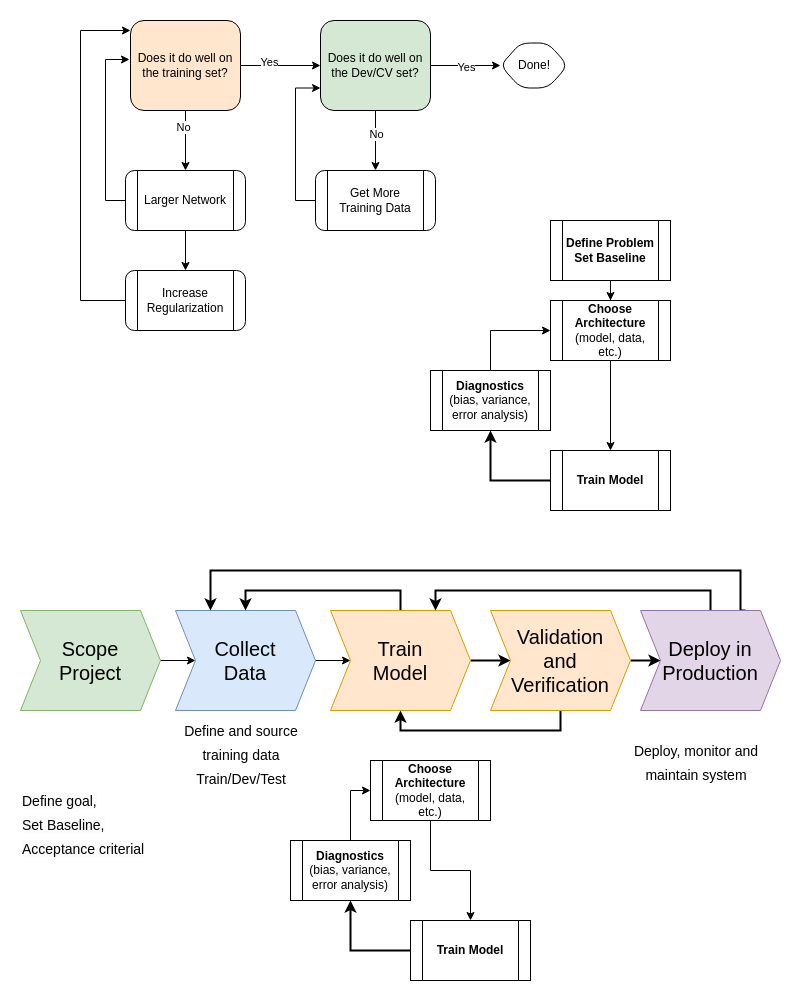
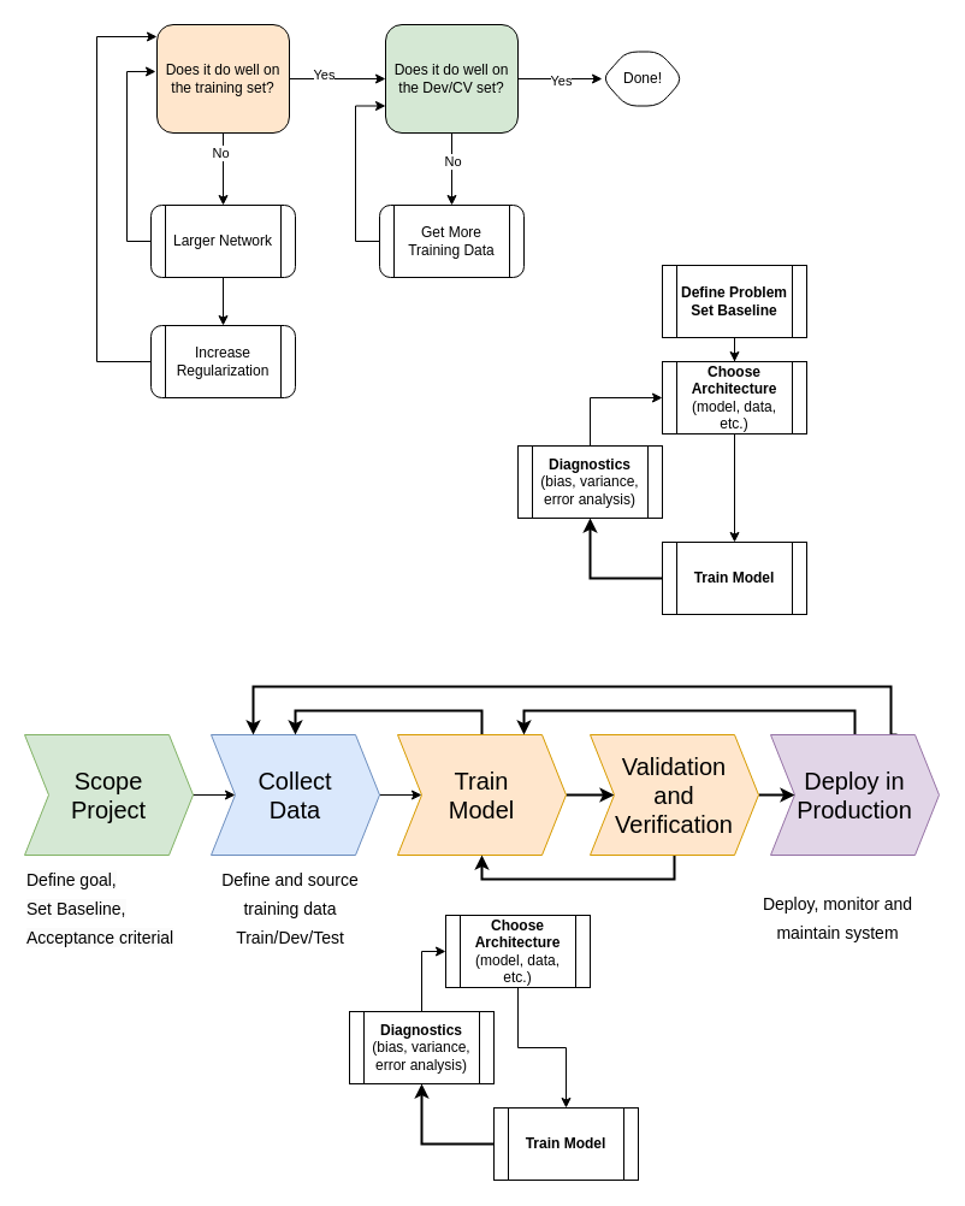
  <mxCell id="0" />
  <mxCell id="1" parent="0" />
  <mxCell id="2" value="" style="edgeStyle=orthogonalEdgeStyle;rounded=0;orthogonalLoop=1;jettySize=auto;html=1;" parent="1" source="6" target="11" edge="1"><mxGeometry relative="1" as="geometry" /></mxCell>
  <mxCell id="3" value="Yes" style="edgeLabel;html=1;align=center;verticalAlign=middle;resizable=0;points=[];" parent="2" vertex="1" connectable="0"><mxGeometry x="-0.3" y="4" relative="1" as="geometry"><mxPoint as="offset" /></mxGeometry></mxCell>
  <mxCell id="4" value="" style="edgeStyle=orthogonalEdgeStyle;rounded=0;orthogonalLoop=1;jettySize=auto;html=1;" parent="1" source="6" target="17" edge="1"><mxGeometry relative="1" as="geometry" /></mxCell>
  <mxCell id="5" value="No" style="edgeLabel;html=1;align=center;verticalAlign=middle;resizable=0;points=[];" parent="4" vertex="1" connectable="0"><mxGeometry x="-0.467" y="-3" relative="1" as="geometry"><mxPoint as="offset" /></mxGeometry></mxCell>
  <mxCell id="6" value="Does it do well on the training set?" style="rounded=1;whiteSpace=wrap;html=1;fontSize=12;glass=0;strokeWidth=1;shadow=0;fillColor=#ffe6cc;" parent="1" vertex="1"><mxGeometry x="130" y="20" width="110" height="90" as="geometry" /></mxCell>
  <mxCell id="7" value="" style="edgeStyle=orthogonalEdgeStyle;rounded=0;orthogonalLoop=1;jettySize=auto;html=1;" parent="1" source="11" target="12" edge="1"><mxGeometry relative="1" as="geometry" /></mxCell>
  <mxCell id="8" value="Yes" style="edgeLabel;html=1;align=center;verticalAlign=middle;resizable=0;points=[];" parent="7" vertex="1" connectable="0"><mxGeometry y="-1" relative="1" as="geometry"><mxPoint as="offset" /></mxGeometry></mxCell>
  <mxCell id="9" value="" style="edgeStyle=orthogonalEdgeStyle;rounded=0;orthogonalLoop=1;jettySize=auto;html=1;" parent="1" source="11" target="14" edge="1"><mxGeometry relative="1" as="geometry" /></mxCell>
  <mxCell id="10" value="No" style="edgeLabel;html=1;align=center;verticalAlign=middle;resizable=0;points=[];" parent="9" vertex="1" connectable="0"><mxGeometry x="-0.233" relative="1" as="geometry"><mxPoint as="offset" /></mxGeometry></mxCell>
  <mxCell id="11" value="Does it do well on the Dev/CV set?" style="rounded=1;whiteSpace=wrap;html=1;fontSize=12;glass=0;strokeWidth=1;shadow=0;fillColor=#d5e8d4;" parent="1" vertex="1"><mxGeometry x="320" y="20" width="110" height="90" as="geometry" /></mxCell>
  <mxCell id="12" value="Done!" style="shape=hexagon;perimeter=hexagonPerimeter2;whiteSpace=wrap;html=1;fixedSize=1;rounded=1;glass=0;strokeWidth=1;shadow=0;" parent="1" vertex="1"><mxGeometry x="500" y="42.5" width="67.5" height="45" as="geometry" /></mxCell>
  <mxCell id="13" style="edgeStyle=orthogonalEdgeStyle;rounded=0;orthogonalLoop=1;jettySize=auto;html=1;exitX=0;exitY=0.5;exitDx=0;exitDy=0;entryX=0;entryY=0.75;entryDx=0;entryDy=0;" parent="1" source="14" target="11" edge="1"><mxGeometry relative="1" as="geometry" /></mxCell>
  <mxCell id="14" value="Get More Training Data" style="shape=process;whiteSpace=wrap;html=1;backgroundOutline=1;rounded=1;glass=0;strokeWidth=1;shadow=0;" parent="1" vertex="1"><mxGeometry x="315" y="170" width="120" height="60" as="geometry" /></mxCell>
  <mxCell id="15" style="edgeStyle=orthogonalEdgeStyle;rounded=0;orthogonalLoop=1;jettySize=auto;html=1;exitX=0;exitY=0.5;exitDx=0;exitDy=0;entryX=-0.009;entryY=0.433;entryDx=0;entryDy=0;entryPerimeter=0;" parent="1" source="17" target="6" edge="1"><mxGeometry relative="1" as="geometry" /></mxCell>
  <mxCell id="16" value="" style="edgeStyle=orthogonalEdgeStyle;rounded=0;orthogonalLoop=1;jettySize=auto;html=1;" parent="1" source="17" target="19" edge="1"><mxGeometry relative="1" as="geometry" /></mxCell>
  <mxCell id="17" value="Larger Network" style="shape=process;whiteSpace=wrap;html=1;backgroundOutline=1;rounded=1;glass=0;strokeWidth=1;shadow=0;" parent="1" vertex="1"><mxGeometry x="125" y="170" width="120" height="60" as="geometry" /></mxCell>
  <mxCell id="18" style="edgeStyle=orthogonalEdgeStyle;rounded=0;orthogonalLoop=1;jettySize=auto;html=1;exitX=0;exitY=0.5;exitDx=0;exitDy=0;entryX=0;entryY=0.111;entryDx=0;entryDy=0;entryPerimeter=0;" parent="1" source="19" target="6" edge="1"><mxGeometry relative="1" as="geometry"><Array as="points"><mxPoint x="80" y="300" /><mxPoint x="80" y="30" /></Array></mxGeometry></mxCell>
  <mxCell id="19" value="Increase Regularization" style="shape=process;whiteSpace=wrap;html=1;backgroundOutline=1;rounded=1;glass=0;strokeWidth=1;shadow=0;" parent="1" vertex="1"><mxGeometry x="125" y="270" width="120" height="60" as="geometry" /></mxCell>
  <mxCell id="20" value="" style="edgeStyle=orthogonalEdgeStyle;rounded=0;orthogonalLoop=1;jettySize=auto;html=1;" parent="1" source="21" target="23" edge="1"><mxGeometry relative="1" as="geometry" /></mxCell>
  <mxCell id="21" value="&lt;b&gt;Define Problem&lt;br&gt;Set Baseline&lt;/b&gt;" style="shape=process;whiteSpace=wrap;html=1;backgroundOutline=1;" parent="1" vertex="1"><mxGeometry x="550" y="220" width="120" height="60" as="geometry" /></mxCell>
  <mxCell id="22" value="" style="edgeStyle=orthogonalEdgeStyle;rounded=0;orthogonalLoop=1;jettySize=auto;html=1;" parent="1" source="23" target="25" edge="1"><mxGeometry relative="1" as="geometry" /></mxCell>
  <mxCell id="23" value="&lt;b&gt;Choose Architecture&lt;/b&gt;&lt;br&gt;(model, data, etc.)" style="shape=process;whiteSpace=wrap;html=1;backgroundOutline=1;" parent="1" vertex="1"><mxGeometry x="550" y="300" width="120" height="60" as="geometry" /></mxCell>
  <mxCell id="24" style="edgeStyle=orthogonalEdgeStyle;rounded=0;orthogonalLoop=1;jettySize=auto;html=1;exitX=0;exitY=0.5;exitDx=0;exitDy=0;strokeWidth=2;fontSize=20;" edge="1" parent="1" source="25" target="27"><mxGeometry relative="1" as="geometry" /></mxCell>
  <mxCell id="25" value="&lt;b&gt;Train Model&lt;/b&gt;" style="shape=process;whiteSpace=wrap;html=1;backgroundOutline=1;" parent="1" vertex="1"><mxGeometry x="550" y="450" width="120" height="60" as="geometry" /></mxCell>
  <mxCell id="26" style="edgeStyle=orthogonalEdgeStyle;rounded=0;orthogonalLoop=1;jettySize=auto;html=1;exitX=0.5;exitY=0;exitDx=0;exitDy=0;entryX=0;entryY=0.5;entryDx=0;entryDy=0;" parent="1" source="27" target="23" edge="1"><mxGeometry relative="1" as="geometry" /></mxCell>
  <mxCell id="27" value="&lt;b&gt;Diagnostics&lt;/b&gt;&lt;br&gt;(bias, variance, error analysis)" style="shape=process;whiteSpace=wrap;html=1;backgroundOutline=1;" parent="1" vertex="1"><mxGeometry x="430" y="370" width="120" height="60" as="geometry" /></mxCell>
  <mxCell id="28" value="" style="edgeStyle=orthogonalEdgeStyle;rounded=0;orthogonalLoop=1;jettySize=auto;html=1;fontSize=14;" edge="1" parent="1" source="29" target="31"><mxGeometry relative="1" as="geometry" /></mxCell>
  <mxCell id="29" value="Scope &lt;br&gt;Project" style="shape=step;perimeter=stepPerimeter;whiteSpace=wrap;html=1;fixedSize=1;fillColor=#d5e8d4;strokeColor=#82b366;fontSize=20;" vertex="1" parent="1"><mxGeometry x="20" y="610" width="140" height="100" as="geometry" /></mxCell>
  <mxCell id="30" value="" style="edgeStyle=orthogonalEdgeStyle;rounded=0;orthogonalLoop=1;jettySize=auto;html=1;fontSize=20;" edge="1" parent="1" source="31" target="36"><mxGeometry relative="1" as="geometry" /></mxCell>
  <mxCell id="31" value="Collect&lt;br&gt;Data" style="shape=step;perimeter=stepPerimeter;whiteSpace=wrap;html=1;fixedSize=1;fillColor=#dae8fc;strokeColor=#6c8ebf;fontSize=20;" vertex="1" parent="1"><mxGeometry x="175" y="610" width="140" height="100" as="geometry" /></mxCell>
- <mxCell id="32" value="&lt;span style=&quot;color: rgb(0, 0, 0); font-family: Helvetica; font-size: 14px; font-style: normal; font-variant-ligatures: normal; font-variant-caps: normal; font-weight: 400; letter-spacing: normal; orphans: 2; text-align: center; text-indent: 0px; text-transform: none; widows: 2; word-spacing: 0px; -webkit-text-stroke-width: 0px; background-color: rgb(251, 251, 251); text-decoration-thickness: initial; text-decoration-style: initial; text-decoration-color: initial; float: none; display: inline !important;&quot;&gt;Define goal,&lt;/span&gt;&lt;br style=&quot;border-color: var(--border-color); color: rgb(0, 0, 0); font-family: Helvetica; font-size: 14px; font-style: normal; font-variant-ligatures: normal; font-variant-caps: normal; font-weight: 400; letter-spacing: normal; orphans: 2; text-align: center; text-indent: 0px; text-transform: none; widows: 2; word-spacing: 0px; -webkit-text-stroke-width: 0px; background-color: rgb(251, 251, 251); text-decoration-thickness: initial; text-decoration-style: initial; text-decoration-color: initial;&quot;&gt;&lt;span style=&quot;color: rgb(0, 0, 0); font-family: Helvetica; font-size: 14px; font-style: normal; font-variant-ligatures: normal; font-variant-caps: normal; font-weight: 400; letter-spacing: normal; orphans: 2; text-align: center; text-indent: 0px; text-transform: none; widows: 2; word-spacing: 0px; -webkit-text-stroke-width: 0px; background-color: rgb(251, 251, 251); text-decoration-thickness: initial; text-decoration-style: initial; text-decoration-color: initial; float: none; display: inline !important;&quot;&gt;Set Baseline,&lt;/span&gt;&lt;br style=&quot;border-color: var(--border-color); color: rgb(0, 0, 0); font-family: Helvetica; font-size: 14px; font-style: normal; font-variant-ligatures: normal; font-variant-caps: normal; font-weight: 400; letter-spacing: normal; orphans: 2; text-align: center; text-indent: 0px; text-transform: none; widows: 2; word-spacing: 0px; -webkit-text-stroke-width: 0px; background-color: rgb(251, 251, 251); text-decoration-thickness: initial; text-decoration-style: initial; text-decoration-color: initial;&quot;&gt;&lt;span style=&quot;color: rgb(0, 0, 0); font-family: Helvetica; font-size: 14px; font-style: normal; font-variant-ligatures: normal; font-variant-caps: normal; font-weight: 400; letter-spacing: normal; orphans: 2; text-align: center; text-indent: 0px; text-transform: none; widows: 2; word-spacing: 0px; -webkit-text-stroke-width: 0px; background-color: rgb(251, 251, 251); text-decoration-thickness: initial; text-decoration-style: initial; text-decoration-color: initial; float: none; display: inline !important;&quot;&gt;Acceptance criterial&lt;/span&gt;" style="text;whiteSpace=wrap;html=1;fontSize=20;" vertex="1" parent="1"><mxGeometry x="20" y="780" width="130" height="80" as="geometry" /></mxCell>
+ <mxCell id="32" value="&lt;span style=&quot;color: rgb(0, 0, 0); font-family: Helvetica; font-size: 14px; font-style: normal; font-variant-ligatures: normal; font-variant-caps: normal; font-weight: 400; letter-spacing: normal; orphans: 2; text-align: center; text-indent: 0px; text-transform: none; widows: 2; word-spacing: 0px; -webkit-text-stroke-width: 0px; background-color: rgb(251, 251, 251); text-decoration-thickness: initial; text-decoration-style: initial; text-decoration-color: initial; float: none; display: inline !important;&quot;&gt;Define goal,&lt;/span&gt;&lt;br style=&quot;border-color: var(--border-color); color: rgb(0, 0, 0); font-family: Helvetica; font-size: 14px; font-style: normal; font-variant-ligatures: normal; font-variant-caps: normal; font-weight: 400; letter-spacing: normal; orphans: 2; text-align: center; text-indent: 0px; text-transform: none; widows: 2; word-spacing: 0px; -webkit-text-stroke-width: 0px; background-color: rgb(251, 251, 251); text-decoration-thickness: initial; text-decoration-style: initial; text-decoration-color: initial;&quot;&gt;&lt;span style=&quot;color: rgb(0, 0, 0); font-family: Helvetica; font-size: 14px; font-style: normal; font-variant-ligatures: normal; font-variant-caps: normal; font-weight: 400; letter-spacing: normal; orphans: 2; text-align: center; text-indent: 0px; text-transform: none; widows: 2; word-spacing: 0px; -webkit-text-stroke-width: 0px; background-color: rgb(251, 251, 251); text-decoration-thickness: initial; text-decoration-style: initial; text-decoration-color: initial; float: none; display: inline !important;&quot;&gt;Set Baseline,&lt;/span&gt;&lt;br style=&quot;border-color: var(--border-color); color: rgb(0, 0, 0); font-family: Helvetica; font-size: 14px; font-style: normal; font-variant-ligatures: normal; font-variant-caps: normal; font-weight: 400; letter-spacing: normal; orphans: 2; text-align: center; text-indent: 0px; text-transform: none; widows: 2; word-spacing: 0px; -webkit-text-stroke-width: 0px; background-color: rgb(251, 251, 251); text-decoration-thickness: initial; text-decoration-style: initial; text-decoration-color: initial;&quot;&gt;&lt;span style=&quot;color: rgb(0, 0, 0); font-family: Helvetica; font-size: 14px; font-style: normal; font-variant-ligatures: normal; font-variant-caps: normal; font-weight: 400; letter-spacing: normal; orphans: 2; text-align: center; text-indent: 0px; text-transform: none; widows: 2; word-spacing: 0px; -webkit-text-stroke-width: 0px; background-color: rgb(251, 251, 251); text-decoration-thickness: initial; text-decoration-style: initial; text-decoration-color: initial; float: none; display: inline !important;&quot;&gt;Acceptance criterial&lt;/span&gt;" style="text;whiteSpace=wrap;html=1;fontSize=20;" vertex="1" parent="1"><mxGeometry x="20" y="710" width="130" height="80" as="geometry" /></mxCell>
  <mxCell id="33" value="&lt;div style=&quot;text-align: center;&quot;&gt;&lt;span style=&quot;background-color: initial; font-size: 14px;&quot;&gt;Define and source training data&lt;/span&gt;&lt;/div&gt;&lt;div style=&quot;text-align: center;&quot;&gt;&lt;span style=&quot;background-color: initial; font-size: 14px;&quot;&gt;Train/Dev/Test&lt;/span&gt;&lt;/div&gt;" style="text;whiteSpace=wrap;html=1;fontSize=20;" vertex="1" parent="1"><mxGeometry x="175" y="710" width="130" height="80" as="geometry" /></mxCell>
  <mxCell id="34" style="edgeStyle=orthogonalEdgeStyle;rounded=0;orthogonalLoop=1;jettySize=auto;html=1;exitX=0.5;exitY=0;exitDx=0;exitDy=0;entryX=0.5;entryY=0;entryDx=0;entryDy=0;strokeWidth=2;fontSize=20;" edge="1" parent="1" source="36" target="31"><mxGeometry relative="1" as="geometry" /></mxCell>
  <mxCell id="35" value="" style="edgeStyle=orthogonalEdgeStyle;rounded=0;orthogonalLoop=1;jettySize=auto;html=1;strokeWidth=2;fontSize=20;" edge="1" parent="1" source="36" target="49"><mxGeometry relative="1" as="geometry" /></mxCell>
  <mxCell id="36" value="Train &lt;br&gt;Model" style="shape=step;perimeter=stepPerimeter;whiteSpace=wrap;html=1;fixedSize=1;fillColor=#ffe6cc;strokeColor=#d79b00;fontSize=20;" vertex="1" parent="1"><mxGeometry x="330" y="610" width="140" height="100" as="geometry" /></mxCell>
  <mxCell id="37" style="edgeStyle=orthogonalEdgeStyle;rounded=0;orthogonalLoop=1;jettySize=auto;html=1;exitX=0.5;exitY=0;exitDx=0;exitDy=0;entryX=0.75;entryY=0;entryDx=0;entryDy=0;fontSize=20;strokeWidth=2;" edge="1" parent="1" source="39" target="36"><mxGeometry relative="1" as="geometry" /></mxCell>
  <mxCell id="38" style="edgeStyle=orthogonalEdgeStyle;rounded=0;orthogonalLoop=1;jettySize=auto;html=1;exitX=0.75;exitY=0;exitDx=0;exitDy=0;entryX=0.25;entryY=0;entryDx=0;entryDy=0;strokeWidth=2;fontSize=20;" edge="1" parent="1" source="39" target="31"><mxGeometry relative="1" as="geometry"><Array as="points"><mxPoint x="740" y="610" /><mxPoint x="740" y="570" /><mxPoint x="210" y="570" /></Array></mxGeometry></mxCell>
  <mxCell id="39" value="Deploy in Production" style="shape=step;perimeter=stepPerimeter;whiteSpace=wrap;html=1;fixedSize=1;fillColor=#e1d5e7;strokeColor=#9673a6;fontSize=20;" vertex="1" parent="1"><mxGeometry x="640" y="610" width="140" height="100" as="geometry" /></mxCell>
  <mxCell id="40" value="" style="edgeStyle=orthogonalEdgeStyle;rounded=0;orthogonalLoop=1;jettySize=auto;html=1;" edge="1" parent="1" source="41" target="43"><mxGeometry relative="1" as="geometry" /></mxCell>
  <mxCell id="41" value="&lt;b&gt;Choose Architecture&lt;/b&gt;&lt;br&gt;(model, data, etc.)" style="shape=process;whiteSpace=wrap;html=1;backgroundOutline=1;" vertex="1" parent="1"><mxGeometry x="370" y="760" width="120" height="60" as="geometry" /></mxCell>
  <mxCell id="42" style="edgeStyle=orthogonalEdgeStyle;rounded=0;orthogonalLoop=1;jettySize=auto;html=1;exitX=0;exitY=0.5;exitDx=0;exitDy=0;strokeWidth=2;fontSize=20;" edge="1" parent="1" source="43" target="45"><mxGeometry relative="1" as="geometry" /></mxCell>
  <mxCell id="43" value="&lt;b&gt;Train Model&lt;/b&gt;" style="shape=process;whiteSpace=wrap;html=1;backgroundOutline=1;" vertex="1" parent="1"><mxGeometry x="410" y="920" width="120" height="60" as="geometry" /></mxCell>
  <mxCell id="44" style="edgeStyle=orthogonalEdgeStyle;rounded=0;orthogonalLoop=1;jettySize=auto;html=1;exitX=0.5;exitY=0;exitDx=0;exitDy=0;entryX=0;entryY=0.5;entryDx=0;entryDy=0;" edge="1" parent="1" source="45" target="41"><mxGeometry relative="1" as="geometry" /></mxCell>
  <mxCell id="45" value="&lt;b&gt;Diagnostics&lt;/b&gt;&lt;br&gt;(bias, variance, error analysis)" style="shape=process;whiteSpace=wrap;html=1;backgroundOutline=1;" vertex="1" parent="1"><mxGeometry x="290" y="840" width="120" height="60" as="geometry" /></mxCell>
  <mxCell id="46" value="&lt;div style=&quot;text-align: center;&quot;&gt;&lt;span style=&quot;font-size: 14px;&quot;&gt;Deploy, monitor and maintain system&lt;/span&gt;&lt;/div&gt;" style="text;whiteSpace=wrap;html=1;fontSize=20;" vertex="1" parent="1"><mxGeometry x="630" y="730" width="130" height="80" as="geometry" /></mxCell>
  <mxCell id="47" style="edgeStyle=orthogonalEdgeStyle;rounded=0;orthogonalLoop=1;jettySize=auto;html=1;exitX=0.5;exitY=1;exitDx=0;exitDy=0;entryX=0.5;entryY=1;entryDx=0;entryDy=0;strokeWidth=2;fontSize=20;" edge="1" parent="1" source="49" target="36"><mxGeometry relative="1" as="geometry" /></mxCell>
  <mxCell id="48" style="edgeStyle=orthogonalEdgeStyle;rounded=0;orthogonalLoop=1;jettySize=auto;html=1;exitX=1;exitY=0.5;exitDx=0;exitDy=0;entryX=0;entryY=0.5;entryDx=0;entryDy=0;strokeWidth=2;fontSize=20;" edge="1" parent="1" source="49" target="39"><mxGeometry relative="1" as="geometry" /></mxCell>
  <mxCell id="49" value="Validation &lt;br&gt;and &lt;br&gt;Verification" style="shape=step;perimeter=stepPerimeter;whiteSpace=wrap;html=1;fixedSize=1;fillColor=#ffe6cc;strokeColor=#d79b00;fontSize=20;" vertex="1" parent="1"><mxGeometry x="490" y="610" width="140" height="100" as="geometry" /></mxCell>
